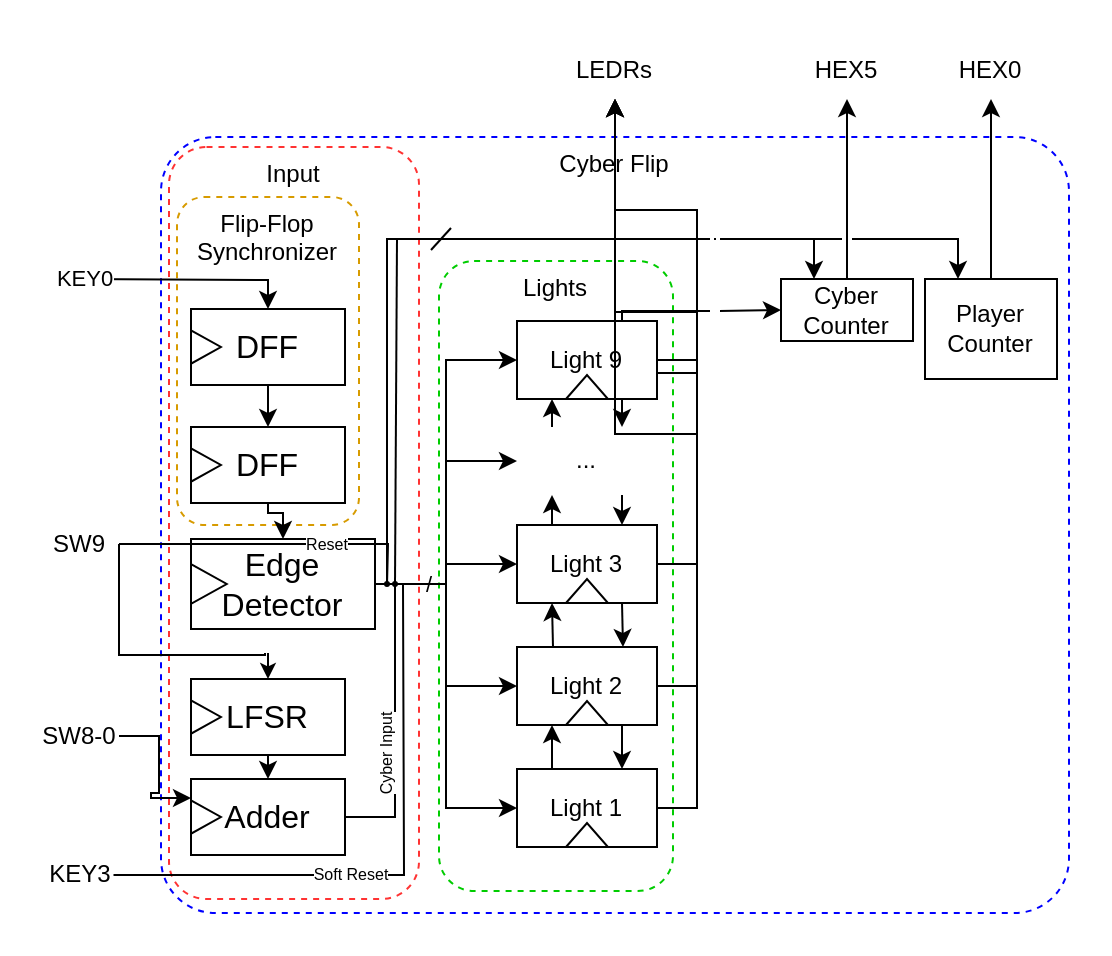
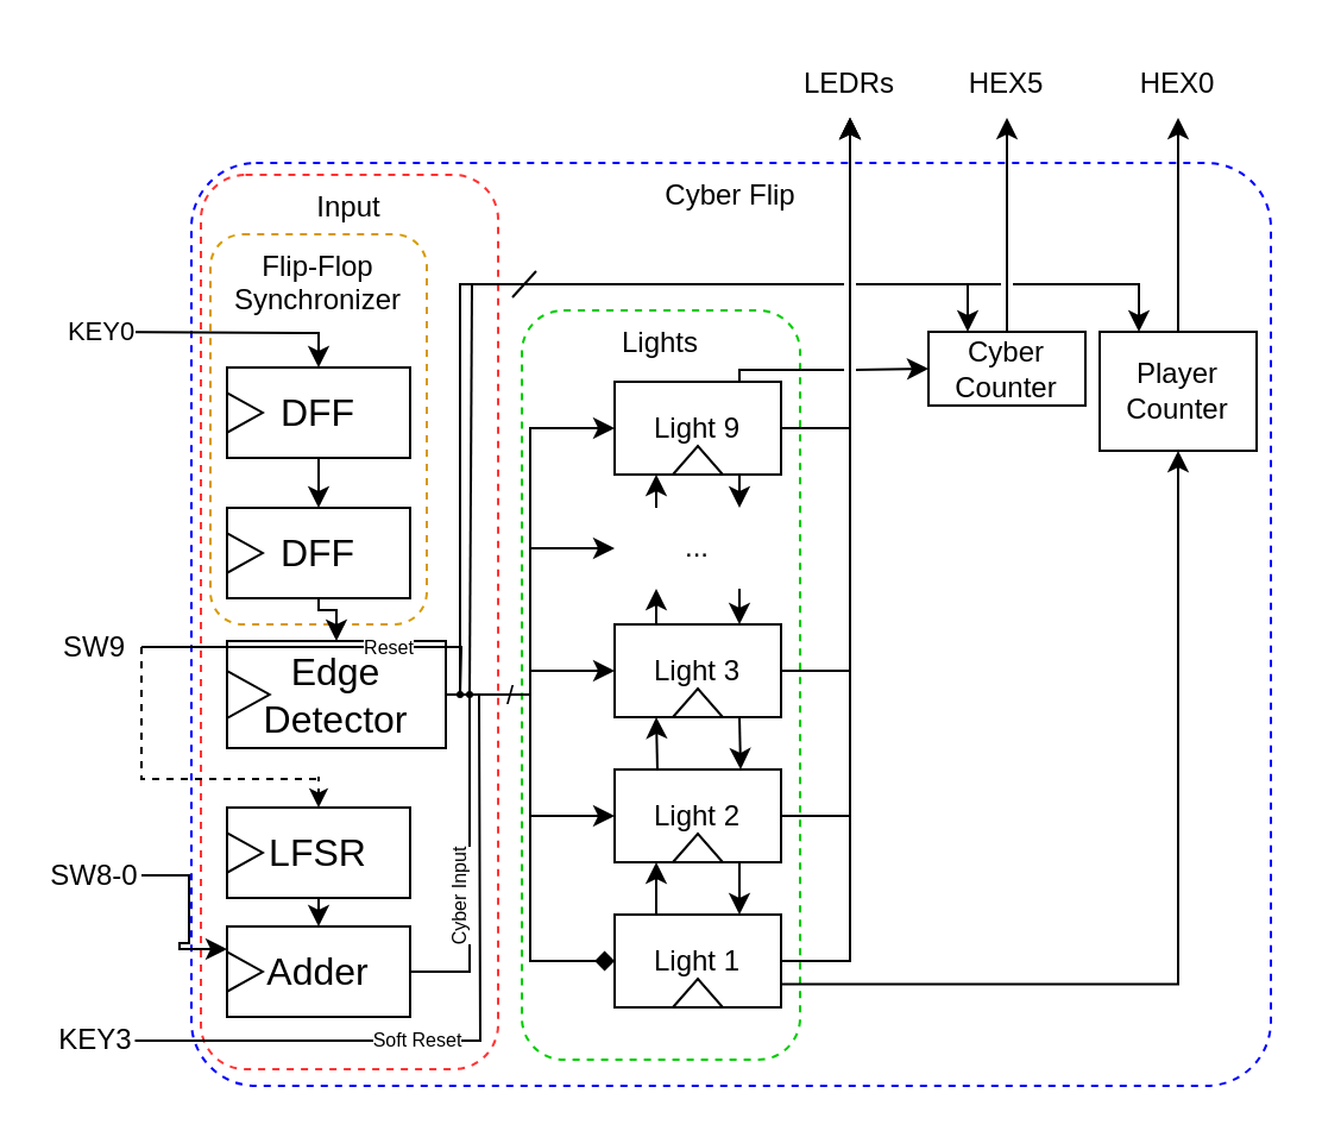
  <mxCell id="0" />
  <mxCell id="1" parent="0" />
  <mxCell id="2" value="Cyber Flip" style="rounded=1;whiteSpace=wrap;html=1;fillColor=default;dashed=1;align=center;verticalAlign=top;strokeColor=#0000FF;arcSize=7;" parent="1" vertex="1"><mxGeometry x="80" y="68" width="454" height="388" as="geometry" /></mxCell>
  <mxCell id="3" value="Input" style="rounded=1;whiteSpace=wrap;html=1;fillColor=none;dashed=1;align=center;verticalAlign=top;strokeColor=#FF3333;" parent="1" vertex="1"><mxGeometry x="84" y="73" width="125" height="376" as="geometry" /></mxCell>
  <mxCell id="4" value="Flip-Flop Synchronizer" style="rounded=1;whiteSpace=wrap;html=1;fillColor=none;dashed=1;align=center;verticalAlign=top;strokeColor=#d79b00;" parent="1" vertex="1"><mxGeometry x="88" y="98" width="91" height="164" as="geometry" /></mxCell>
  <mxCell id="5" value="Lights" style="rounded=1;whiteSpace=wrap;html=1;fillColor=none;dashed=1;align=center;verticalAlign=top;strokeColor=#00CC00;" parent="1" vertex="1"><mxGeometry x="219" y="130" width="117" height="315" as="geometry" /></mxCell>
  <mxCell id="6" value="&amp;nbsp;" style="rounded=0;orthogonalLoop=1;jettySize=auto;html=1;exitX=0.75;exitY=0;exitDx=0;exitDy=0;strokeColor=default;entryX=0;entryY=0.5;entryDx=0;entryDy=0;edgeStyle=orthogonalEdgeStyle;elbow=vertical;" parent="1" source="39" target="38" edge="1"><mxGeometry x="0.219" y="1" relative="1" as="geometry"><mxPoint x="391" y="244" as="targetPoint" /><Array as="points"><mxPoint x="311" y="155" /><mxPoint x="359" y="155" /></Array><mxPoint y="1" as="offset" /></mxGeometry></mxCell>
  <mxCell id="7" value="KEY0" style="endArrow=classic;html=1;rounded=0;entryX=0.5;entryY=0;entryDx=0;entryDy=0;edgeStyle=orthogonalEdgeStyle;" parent="1" target="13" edge="1"><mxGeometry x="-0.921" width="50" height="50" relative="1" as="geometry"><mxPoint x="38" y="139" as="sourcePoint" /><mxPoint x="75.5" y="139.25" as="targetPoint" /><mxPoint as="offset" /></mxGeometry></mxCell>
  <mxCell id="8" value="" style="edgeStyle=orthogonalEdgeStyle;rounded=0;orthogonalLoop=1;jettySize=auto;html=1;entryX=0.5;entryY=0;entryDx=0;entryDy=0;exitX=0.5;exitY=1;exitDx=0;exitDy=0;" parent="1" source="13" target="45" edge="1"><mxGeometry relative="1" as="geometry"><mxPoint x="-90" y="402" as="sourcePoint" /><mxPoint x="135.5" y="258" as="targetPoint" /></mxGeometry></mxCell>
  <mxCell id="9" value="" style="group" parent="1" vertex="1" connectable="0"><mxGeometry x="95" y="269" width="92" height="45" as="geometry" /></mxCell>
  <mxCell id="10" value="&lt;div style=&quot;font-size: 16px;&quot;&gt;&lt;font style=&quot;font-size: 16px;&quot;&gt;Edge Detector&lt;/font&gt;&lt;/div&gt;" style="rounded=0;whiteSpace=wrap;html=1;" parent="9" vertex="1"><mxGeometry width="92" height="45" as="geometry" /></mxCell>
  <mxCell id="11" value="" style="triangle;whiteSpace=wrap;html=1;rotation=0;" parent="9" vertex="1"><mxGeometry y="12.585" width="17.864" height="19.831" as="geometry" /></mxCell>
  <mxCell id="12" value="" style="group" parent="1" vertex="1" connectable="0"><mxGeometry x="95" y="154" width="77" height="38" as="geometry" /></mxCell>
  <mxCell id="13" value="&lt;font style=&quot;font-size: 16px;&quot;&gt;DFF&lt;/font&gt;" style="rounded=0;whiteSpace=wrap;html=1;" parent="12" vertex="1"><mxGeometry width="77" height="38" as="geometry" /></mxCell>
  <mxCell id="14" value="" style="triangle;whiteSpace=wrap;html=1;rotation=0;" parent="12" vertex="1"><mxGeometry y="10.627" width="14.951" height="16.746" as="geometry" /></mxCell>
  <mxCell id="15" value="" style="group" parent="1" vertex="1" connectable="0"><mxGeometry x="258" y="384" width="70" height="39" as="geometry" /></mxCell>
  <mxCell id="16" value="&lt;div style=&quot;&quot;&gt;Light 1&lt;/div&gt;" style="rounded=0;whiteSpace=wrap;html=1;" parent="15" vertex="1"><mxGeometry width="70" height="39" as="geometry" /></mxCell>
  <mxCell id="17" value="" style="triangle;whiteSpace=wrap;html=1;rotation=-90;" parent="15" vertex="1"><mxGeometry x="29" y="22.5" width="12" height="21" as="geometry" /></mxCell>
  <mxCell id="18" value="" style="group" parent="1" vertex="1" connectable="0"><mxGeometry x="258" y="323" width="70" height="39" as="geometry" /></mxCell>
  <mxCell id="19" value="&lt;div style=&quot;&quot;&gt;&lt;font style=&quot;font-size: 12px;&quot;&gt;Light 2&lt;/font&gt;&lt;/div&gt;" style="rounded=0;whiteSpace=wrap;html=1;" parent="18" vertex="1"><mxGeometry width="70" height="39" as="geometry" /></mxCell>
  <mxCell id="20" value="" style="triangle;whiteSpace=wrap;html=1;rotation=-90;" parent="18" vertex="1"><mxGeometry x="29" y="22.5" width="12" height="21" as="geometry" /></mxCell>
  <mxCell id="21" style="edgeStyle=orthogonalEdgeStyle;rounded=0;orthogonalLoop=1;jettySize=auto;html=1;exitX=0.25;exitY=0;exitDx=0;exitDy=0;entryX=0.25;entryY=1;entryDx=0;entryDy=0;" parent="1" source="16" target="19" edge="1"><mxGeometry relative="1" as="geometry" /></mxCell>
  <mxCell id="22" style="edgeStyle=orthogonalEdgeStyle;rounded=0;orthogonalLoop=1;jettySize=auto;html=1;exitX=0.75;exitY=1;exitDx=0;exitDy=0;entryX=0.75;entryY=0;entryDx=0;entryDy=0;" parent="1" source="19" target="16" edge="1"><mxGeometry relative="1" as="geometry" /></mxCell>
  <mxCell id="23" value="" style="group" parent="1" vertex="1" connectable="0"><mxGeometry x="258" y="262" width="70" height="39" as="geometry" /></mxCell>
  <mxCell id="24" value="&lt;div style=&quot;&quot;&gt;&lt;font style=&quot;font-size: 12px;&quot;&gt;Light 3&lt;/font&gt;&lt;/div&gt;" style="rounded=0;whiteSpace=wrap;html=1;" parent="23" vertex="1"><mxGeometry width="70" height="39" as="geometry" /></mxCell>
  <mxCell id="25" value="" style="triangle;whiteSpace=wrap;html=1;rotation=-90;" parent="23" vertex="1"><mxGeometry x="29" y="22.5" width="12" height="21" as="geometry" /></mxCell>
  <mxCell id="26" style="edgeStyle=orthogonalEdgeStyle;rounded=0;orthogonalLoop=1;jettySize=auto;html=1;exitX=0.25;exitY=0;exitDx=0;exitDy=0;entryX=0.25;entryY=1;entryDx=0;entryDy=0;" parent="1" target="24" edge="1"><mxGeometry relative="1" as="geometry"><mxPoint x="276" y="323" as="sourcePoint" /></mxGeometry></mxCell>
  <mxCell id="27" style="edgeStyle=orthogonalEdgeStyle;rounded=0;orthogonalLoop=1;jettySize=auto;html=1;exitX=0.75;exitY=1;exitDx=0;exitDy=0;entryX=0.75;entryY=0;entryDx=0;entryDy=0;" parent="1" source="24" edge="1"><mxGeometry relative="1" as="geometry"><mxPoint x="311" y="323" as="targetPoint" /></mxGeometry></mxCell>
  <mxCell id="28" style="edgeStyle=orthogonalEdgeStyle;rounded=0;orthogonalLoop=1;jettySize=auto;html=1;exitX=0.75;exitY=1;exitDx=0;exitDy=0;entryX=0.75;entryY=0;entryDx=0;entryDy=0;" parent="1" source="30" target="24" edge="1"><mxGeometry relative="1" as="geometry" /></mxCell>
  <mxCell id="29" style="edgeStyle=orthogonalEdgeStyle;rounded=0;orthogonalLoop=1;jettySize=auto;html=1;exitX=0.25;exitY=0;exitDx=0;exitDy=0;entryX=0.25;entryY=1;entryDx=0;entryDy=0;" parent="1" source="30" target="39" edge="1"><mxGeometry relative="1" as="geometry" /></mxCell>
  <mxCell id="30" value="..." style="text;html=1;align=center;verticalAlign=middle;whiteSpace=wrap;rounded=0;" parent="1" vertex="1"><mxGeometry x="258" y="213" width="70" height="34" as="geometry" /></mxCell>
  <mxCell id="31" style="edgeStyle=orthogonalEdgeStyle;rounded=0;orthogonalLoop=1;jettySize=auto;html=1;exitX=0.25;exitY=0;exitDx=0;exitDy=0;entryX=0.25;entryY=1;entryDx=0;entryDy=0;" parent="1" source="24" target="30" edge="1"><mxGeometry relative="1" as="geometry"><mxPoint x="275.6" y="244.6" as="targetPoint" /></mxGeometry></mxCell>
  <mxCell id="32" style="edgeStyle=orthogonalEdgeStyle;rounded=0;orthogonalLoop=1;jettySize=auto;html=1;exitX=0.75;exitY=1;exitDx=0;exitDy=0;entryX=0.75;entryY=0;entryDx=0;entryDy=0;" parent="1" source="39" target="30" edge="1"><mxGeometry relative="1" as="geometry" /></mxCell>
- <mxCell id="33" value="LEDRs" style="rounded=0;whiteSpace=wrap;html=1;strokeColor=none;fillColor=none;" parent="1" vertex="1"><mxGeometry x="274" y="20" width="66" height="29" as="geometry" /></mxCell>
+ <mxCell id="33" value="LEDRs" style="rounded=0;whiteSpace=wrap;html=1;strokeColor=none;fillColor=none;" parent="1" vertex="1"><mxGeometry x="324" y="20" width="66" height="29" as="geometry" /></mxCell>
  <mxCell id="34" style="edgeStyle=orthogonalEdgeStyle;rounded=0;orthogonalLoop=1;jettySize=auto;html=1;exitX=1;exitY=0.5;exitDx=0;exitDy=0;entryX=0.5;entryY=1;entryDx=0;entryDy=0;" parent="1" source="39" target="33" edge="1"><mxGeometry relative="1" as="geometry" /></mxCell>
  <mxCell id="35" style="edgeStyle=orthogonalEdgeStyle;rounded=0;orthogonalLoop=1;jettySize=auto;html=1;exitX=1;exitY=0.5;exitDx=0;exitDy=0;entryX=0.5;entryY=1;entryDx=0;entryDy=0;" parent="1" source="24" target="33" edge="1"><mxGeometry relative="1" as="geometry" /></mxCell>
  <mxCell id="36" style="edgeStyle=orthogonalEdgeStyle;rounded=0;orthogonalLoop=1;jettySize=auto;html=1;exitX=1;exitY=0.5;exitDx=0;exitDy=0;entryX=0.5;entryY=1;entryDx=0;entryDy=0;" parent="1" source="19" target="33" edge="1"><mxGeometry relative="1" as="geometry" /></mxCell>
  <mxCell id="37" style="edgeStyle=orthogonalEdgeStyle;rounded=0;orthogonalLoop=1;jettySize=auto;html=1;exitX=0.5;exitY=0;exitDx=0;exitDy=0;entryX=0.5;entryY=1;entryDx=0;entryDy=0;" parent="1" source="38" target="41" edge="1"><mxGeometry relative="1" as="geometry" /></mxCell>
  <mxCell id="38" value="Cyber Counter" style="rounded=0;whiteSpace=wrap;html=1;" parent="1" vertex="1"><mxGeometry x="390" y="139" width="66" height="31" as="geometry" /></mxCell>
  <mxCell id="39" value="&lt;div style=&quot;&quot;&gt;&lt;font style=&quot;font-size: 12px;&quot;&gt;Light 9&lt;/font&gt;&lt;/div&gt;" style="rounded=0;whiteSpace=wrap;html=1;" parent="1" vertex="1"><mxGeometry x="258" y="160" width="70" height="39" as="geometry" /></mxCell>
  <mxCell id="40" value="" style="triangle;whiteSpace=wrap;html=1;rotation=-90;" parent="1" vertex="1"><mxGeometry x="287" y="182.5" width="12" height="21" as="geometry" /></mxCell>
  <mxCell id="41" value="HEX5" style="rounded=0;whiteSpace=wrap;html=1;strokeColor=none;fillColor=none;" parent="1" vertex="1"><mxGeometry x="390" y="20" width="66" height="29" as="geometry" /></mxCell>
  <mxCell id="42" style="edgeStyle=orthogonalEdgeStyle;rounded=0;orthogonalLoop=1;jettySize=auto;html=1;exitX=1;exitY=0.5;exitDx=0;exitDy=0;entryX=0.5;entryY=1;entryDx=0;entryDy=0;" parent="1" source="16" target="33" edge="1"><mxGeometry relative="1" as="geometry" /></mxCell>
+ <mxCell id="43" style="edgeStyle=orthogonalEdgeStyle;rounded=0;orthogonalLoop=1;jettySize=auto;html=1;exitX=1;exitY=0.75;exitDx=0;exitDy=0;entryX=0.5;entryY=1;entryDx=0;entryDy=0;" parent="1" source="16" target="69" edge="1"><mxGeometry relative="1" as="geometry" /></mxCell>
  <mxCell id="44" value="" style="group" vertex="1" connectable="0" parent="1"><mxGeometry x="95" y="213" width="77" height="38" as="geometry" /></mxCell>
  <mxCell id="45" value="&lt;font style=&quot;font-size: 16px;&quot;&gt;DFF&lt;/font&gt;" style="rounded=0;whiteSpace=wrap;html=1;" vertex="1" parent="44"><mxGeometry width="77" height="38" as="geometry" /></mxCell>
  <mxCell id="46" value="" style="triangle;whiteSpace=wrap;html=1;rotation=0;" vertex="1" parent="44"><mxGeometry y="10.627" width="14.951" height="16.746" as="geometry" /></mxCell>
  <mxCell id="47" style="edgeStyle=elbowEdgeStyle;rounded=0;orthogonalLoop=1;jettySize=auto;html=1;exitX=0.5;exitY=1;exitDx=0;exitDy=0;entryX=0.5;entryY=0;entryDx=0;entryDy=0;elbow=vertical;" edge="1" parent="1" source="45" target="10"><mxGeometry relative="1" as="geometry"><Array as="points"><mxPoint x="137" y="256" /></Array></mxGeometry></mxCell>
  <mxCell id="48" value="" style="group" vertex="1" connectable="0" parent="1"><mxGeometry x="95" y="339" width="77" height="38" as="geometry" /></mxCell>
  <mxCell id="49" value="&lt;font style=&quot;font-size: 16px;&quot;&gt;LFSR&lt;/font&gt;" style="rounded=0;whiteSpace=wrap;html=1;" vertex="1" parent="48"><mxGeometry width="77" height="38" as="geometry" /></mxCell>
  <mxCell id="50" value="" style="triangle;whiteSpace=wrap;html=1;rotation=0;" vertex="1" parent="48"><mxGeometry y="10.627" width="14.951" height="16.746" as="geometry" /></mxCell>
  <mxCell id="51" value="&lt;font style=&quot;font-size: 8px;&quot;&gt;Reset&lt;/font&gt;" style="rounded=0;orthogonalLoop=1;jettySize=auto;html=1;exitX=1;exitY=0.5;exitDx=0;exitDy=0;endArrow=none;endFill=0;edgeStyle=orthogonalEdgeStyle;" edge="1" parent="1" source="53"><mxGeometry x="0.348" y="1" relative="1" as="geometry"><mxPoint x="193" y="292" as="targetPoint" /><mxPoint as="offset" /></mxGeometry></mxCell>
- <mxCell id="52" style="edgeStyle=orthogonalEdgeStyle;rounded=0;orthogonalLoop=1;jettySize=auto;html=1;exitX=1;exitY=0.5;exitDx=0;exitDy=0;entryX=0.5;entryY=0;entryDx=0;entryDy=0;endSize=5;" edge="1" parent="1" source="53" target="49"><mxGeometry relative="1" as="geometry"><Array as="points"><mxPoint x="132" y="327" /><mxPoint x="132" y="325" /><mxPoint x="134" y="325" /></Array></mxGeometry></mxCell>
+ <mxCell id="52" style="edgeStyle=orthogonalEdgeStyle;rounded=0;orthogonalLoop=1;jettySize=auto;html=1;exitX=1;exitY=0.5;exitDx=0;exitDy=0;entryX=0.5;entryY=0;entryDx=0;entryDy=0;endSize=5;dashed=1;" edge="1" parent="1" source="53" target="49"><mxGeometry relative="1" as="geometry"><Array as="points"><mxPoint x="132" y="327" /><mxPoint x="132" y="325" /><mxPoint x="134" y="325" /></Array></mxGeometry></mxCell>
  <mxCell id="53" value="SW9" style="text;html=1;align=center;verticalAlign=middle;whiteSpace=wrap;rounded=0;" vertex="1" parent="1"><mxGeometry x="20" y="263" width="39" height="17" as="geometry" /></mxCell>
  <mxCell id="54" value="" style="group" vertex="1" connectable="0" parent="1"><mxGeometry x="95" y="389" width="77" height="38" as="geometry" /></mxCell>
  <mxCell id="55" value="&lt;font style=&quot;font-size: 16px;&quot;&gt;Adder&lt;/font&gt;" style="rounded=0;whiteSpace=wrap;html=1;" vertex="1" parent="54"><mxGeometry width="77" height="38" as="geometry" /></mxCell>
  <mxCell id="56" value="" style="triangle;whiteSpace=wrap;html=1;rotation=0;" vertex="1" parent="54"><mxGeometry y="10.627" width="14.951" height="16.746" as="geometry" /></mxCell>
  <mxCell id="57" style="edgeStyle=orthogonalEdgeStyle;rounded=0;orthogonalLoop=1;jettySize=auto;html=1;exitX=0.5;exitY=1;exitDx=0;exitDy=0;entryX=0.5;entryY=0;entryDx=0;entryDy=0;" edge="1" parent="1" source="49" target="55"><mxGeometry relative="1" as="geometry" /></mxCell>
  <mxCell id="58" style="edgeStyle=orthogonalEdgeStyle;rounded=0;orthogonalLoop=1;jettySize=auto;html=1;exitX=1;exitY=0.5;exitDx=0;exitDy=0;entryX=0;entryY=0.25;entryDx=0;entryDy=0;" edge="1" parent="1" source="59" target="55"><mxGeometry relative="1" as="geometry" /></mxCell>
  <mxCell id="59" value="SW8-0" style="text;html=1;align=center;verticalAlign=middle;whiteSpace=wrap;rounded=0;" vertex="1" parent="1"><mxGeometry x="20" y="359" width="39" height="17" as="geometry" /></mxCell>
  <mxCell id="60" style="edgeStyle=orthogonalEdgeStyle;rounded=0;orthogonalLoop=1;jettySize=auto;html=1;exitX=1;exitY=0.5;exitDx=0;exitDy=0;entryX=0;entryY=0.5;entryDx=0;entryDy=0;" edge="1" parent="1" source="10" target="30"><mxGeometry relative="1" as="geometry" /></mxCell>
  <mxCell id="61" style="edgeStyle=orthogonalEdgeStyle;rounded=0;orthogonalLoop=1;jettySize=auto;html=1;exitX=1;exitY=0.5;exitDx=0;exitDy=0;entryX=0;entryY=0.5;entryDx=0;entryDy=0;" edge="1" parent="1" source="10" target="39"><mxGeometry relative="1" as="geometry" /></mxCell>
  <mxCell id="62" style="edgeStyle=orthogonalEdgeStyle;rounded=0;orthogonalLoop=1;jettySize=auto;html=1;exitX=1;exitY=0.5;exitDx=0;exitDy=0;entryX=0;entryY=0.5;entryDx=0;entryDy=0;" edge="1" parent="1" source="10" target="24"><mxGeometry relative="1" as="geometry" /></mxCell>
  <mxCell id="63" style="edgeStyle=orthogonalEdgeStyle;rounded=0;orthogonalLoop=1;jettySize=auto;html=1;exitX=1;exitY=0.5;exitDx=0;exitDy=0;entryX=0;entryY=0.5;entryDx=0;entryDy=0;" edge="1" parent="1" source="10" target="19"><mxGeometry relative="1" as="geometry" /></mxCell>
- <mxCell id="64" value="/" style="edgeStyle=orthogonalEdgeStyle;rounded=0;orthogonalLoop=1;jettySize=auto;html=1;exitX=1;exitY=0.5;exitDx=0;exitDy=0;entryX=0;entryY=0.5;entryDx=0;entryDy=0;" edge="1" parent="1" source="10" target="16"><mxGeometry x="-0.705" relative="1" as="geometry"><mxPoint as="offset" /></mxGeometry></mxCell>
+ <mxCell id="64" value="/" style="edgeStyle=orthogonalEdgeStyle;rounded=0;orthogonalLoop=1;jettySize=auto;html=1;exitX=1;exitY=0.5;exitDx=0;exitDy=0;entryX=0;entryY=0.5;entryDx=0;entryDy=0;endArrow=diamond;" edge="1" parent="1" source="10" target="16"><mxGeometry x="-0.705" relative="1" as="geometry"><mxPoint as="offset" /></mxGeometry></mxCell>
  <mxCell id="65" value="&lt;font style=&quot;font-size: 8px;&quot;&gt;Cyber Input&lt;/font&gt;" style="endArrow=none;html=1;rounded=0;exitX=1;exitY=0.5;exitDx=0;exitDy=0;edgeStyle=elbowEdgeStyle;horizontal=0;" edge="1" parent="1" source="55"><mxGeometry x="-0.325" y="5" width="50" height="50" relative="1" as="geometry"><mxPoint x="203" y="370" as="sourcePoint" /><mxPoint x="222" y="291.5" as="targetPoint" /><mxPoint as="offset" /></mxGeometry></mxCell>
  <mxCell id="66" value="&lt;font style=&quot;font-size: 8px;&quot;&gt;Soft Reset&lt;/font&gt;" style="edgeStyle=orthogonalEdgeStyle;rounded=0;orthogonalLoop=1;jettySize=auto;html=1;exitX=1;exitY=0.5;exitDx=0;exitDy=0;endArrow=none;endFill=0;" edge="1" parent="1" source="67"><mxGeometry x="-0.182" y="1" relative="1" as="geometry"><mxPoint x="201" y="292" as="targetPoint" /><mxPoint as="offset" /></mxGeometry></mxCell>
  <mxCell id="67" value="KEY3" style="text;html=1;align=center;verticalAlign=middle;whiteSpace=wrap;rounded=0;" vertex="1" parent="1"><mxGeometry x="22.75" y="429" width="33.5" height="16" as="geometry" /></mxCell>
  <mxCell id="68" style="edgeStyle=orthogonalEdgeStyle;rounded=0;orthogonalLoop=1;jettySize=auto;html=1;exitX=0.5;exitY=0;exitDx=0;exitDy=0;entryX=0.5;entryY=1;entryDx=0;entryDy=0;" edge="1" parent="1" source="69" target="70"><mxGeometry relative="1" as="geometry" /></mxCell>
  <mxCell id="69" value="Player Counter" style="rounded=0;whiteSpace=wrap;html=1;" vertex="1" parent="1"><mxGeometry x="462" y="139" width="66" height="50" as="geometry" /></mxCell>
  <mxCell id="70" value="HEX0" style="rounded=0;whiteSpace=wrap;html=1;strokeColor=none;fillColor=none;" vertex="1" parent="1"><mxGeometry x="462" y="20" width="66" height="29" as="geometry" /></mxCell>
  <mxCell id="71" value="" style="ellipse;whiteSpace=wrap;html=1;aspect=fixed;fillColor=#000000;" vertex="1" parent="1"><mxGeometry x="192" y="290.5" width="2" height="2" as="geometry" /></mxCell>
  <mxCell id="72" value="" style="endArrow=none;html=1;rounded=0;edgeStyle=elbowEdgeStyle;endFill=0;" edge="1" parent="1" source="76"><mxGeometry x="0.463" y="1" width="50" height="50" relative="1" as="geometry"><mxPoint x="193" y="291" as="sourcePoint" /><mxPoint x="479" y="119" as="targetPoint" /><Array as="points"><mxPoint x="193" y="202" /></Array><mxPoint as="offset" /></mxGeometry></mxCell>
  <mxCell id="73" value="" style="endArrow=classic;html=1;rounded=0;entryX=0.25;entryY=0;entryDx=0;entryDy=0;" edge="1" parent="1" target="38"><mxGeometry width="50" height="50" relative="1" as="geometry"><mxPoint x="406.5" y="119" as="sourcePoint" /><mxPoint x="417" y="118" as="targetPoint" /></mxGeometry></mxCell>
  <mxCell id="74" value="" style="endArrow=classic;html=1;rounded=0;entryX=0.25;entryY=0;entryDx=0;entryDy=0;" edge="1" parent="1" target="69"><mxGeometry width="50" height="50" relative="1" as="geometry"><mxPoint x="478.5" y="119" as="sourcePoint" /><mxPoint x="485.5" y="126" as="targetPoint" /></mxGeometry></mxCell>
  <mxCell id="75" value="" style="endArrow=none;html=1;rounded=0;edgeStyle=elbowEdgeStyle;endFill=0;" edge="1" parent="1" target="76"><mxGeometry x="0.463" y="1" width="50" height="50" relative="1" as="geometry"><mxPoint x="193" y="291" as="sourcePoint" /><mxPoint x="479" y="119" as="targetPoint" /><Array as="points"><mxPoint x="193" y="207" /></Array><mxPoint as="offset" /></mxGeometry></mxCell>
  <mxCell id="76" value="" style="rounded=0;whiteSpace=wrap;html=1;strokeColor=none;" vertex="1" parent="1"><mxGeometry x="354.5" y="116" width="2" height="6" as="geometry" /></mxCell>
  <mxCell id="77" value="" style="rounded=0;whiteSpace=wrap;html=1;strokeColor=none;" vertex="1" parent="1"><mxGeometry x="357.5" y="116" width="2" height="6" as="geometry" /></mxCell>
  <mxCell id="78" value="" style="rounded=0;whiteSpace=wrap;html=1;strokeColor=none;" vertex="1" parent="1"><mxGeometry x="354.5" y="152" width="2" height="6" as="geometry" /></mxCell>
  <mxCell id="79" value="" style="rounded=0;whiteSpace=wrap;html=1;strokeColor=none;" vertex="1" parent="1"><mxGeometry x="420.5" y="116" width="2" height="6" as="geometry" /></mxCell>
  <mxCell id="80" value="" style="rounded=0;whiteSpace=wrap;html=1;strokeColor=none;" vertex="1" parent="1"><mxGeometry x="423.5" y="116" width="2" height="6" as="geometry" /></mxCell>
  <mxCell id="81" value="" style="ellipse;whiteSpace=wrap;html=1;aspect=fixed;fillColor=#000000;" vertex="1" parent="1"><mxGeometry x="196" y="290.5" width="2" height="2" as="geometry" /></mxCell>
  <mxCell id="82" value="" style="endArrow=none;html=1;rounded=0;" edge="1" parent="1"><mxGeometry width="50" height="50" relative="1" as="geometry"><mxPoint x="197" y="291" as="sourcePoint" /><mxPoint x="198" y="119" as="targetPoint" /></mxGeometry></mxCell>
  <mxCell id="83" value="" style="endArrow=none;html=1;rounded=0;" edge="1" parent="1"><mxGeometry width="50" height="50" relative="1" as="geometry"><mxPoint x="215" y="124.5" as="sourcePoint" /><mxPoint x="225" y="113.5" as="targetPoint" /></mxGeometry></mxCell>
  <mxCell id="84" value="" style="rounded=0;whiteSpace=wrap;html=1;strokeColor=none;rotation=90;" vertex="1" parent="1"><mxGeometry x="132" y="322" width="2" height="6" as="geometry" /></mxCell>
